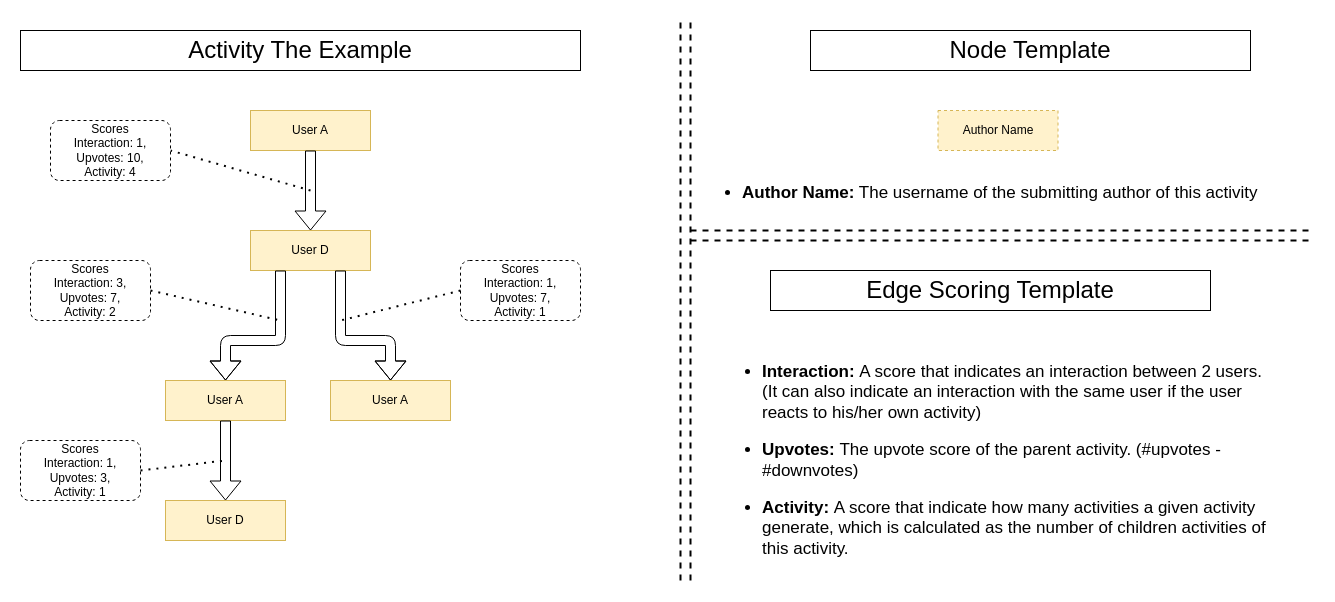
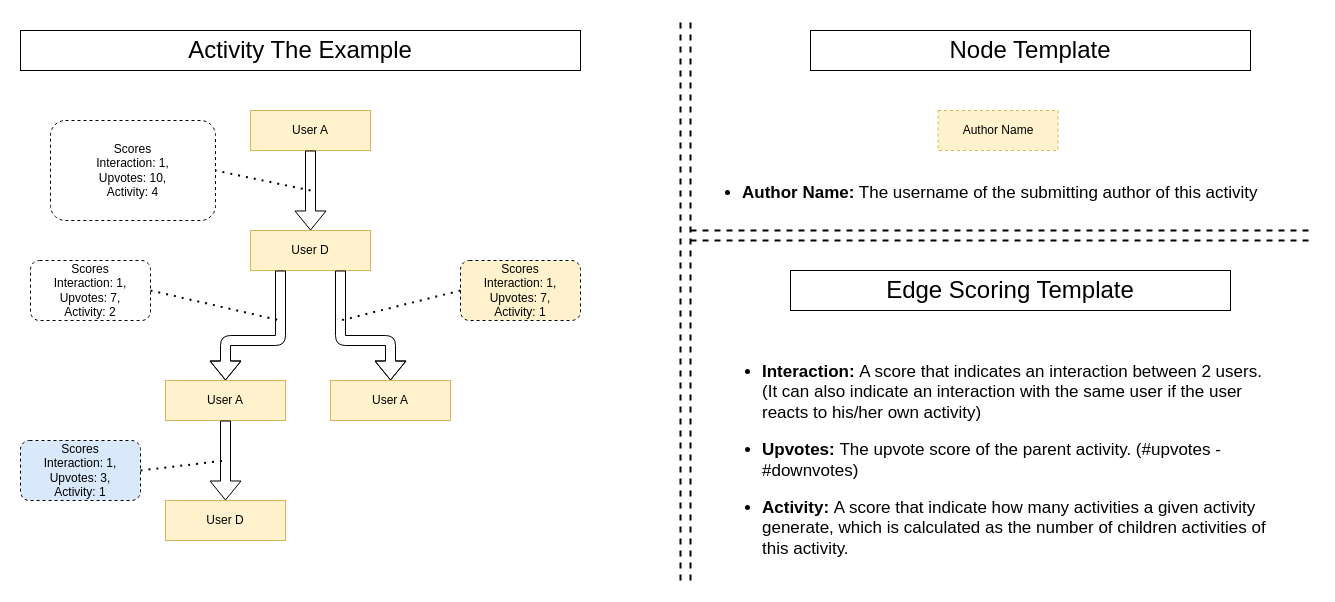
  <mxCell id="0" />
  <mxCell id="1" parent="0" />
  <mxCell id="2" value="Author Name" style="rounded=0;whiteSpace=wrap;html=1;fillColor=#fff2cc;strokeColor=#d6b656;dashed=1;" parent="1" vertex="1"><mxGeometry x="937.5" y="110" width="120" height="40" as="geometry" /></mxCell>
  <mxCell id="3" value="User A" style="rounded=0;whiteSpace=wrap;html=1;fillColor=#fff2cc;strokeColor=#d6b656;" parent="1" vertex="1"><mxGeometry x="250" y="110" width="120" height="40" as="geometry" /></mxCell>
  <mxCell id="4" value="User D" style="rounded=0;whiteSpace=wrap;html=1;fillColor=#fff2cc;strokeColor=#d6b656;" parent="1" vertex="1"><mxGeometry x="250" y="230" width="120" height="40" as="geometry" /></mxCell>
  <mxCell id="5" value="User A" style="rounded=0;whiteSpace=wrap;html=1;fillColor=#fff2cc;strokeColor=#d6b656;" parent="1" vertex="1"><mxGeometry x="330" y="380" width="120" height="40" as="geometry" /></mxCell>
  <mxCell id="6" value="User A" style="rounded=0;whiteSpace=wrap;html=1;fillColor=#fff2cc;strokeColor=#d6b656;" parent="1" vertex="1"><mxGeometry x="165" y="380" width="120" height="40" as="geometry" /></mxCell>
  <mxCell id="7" value="User D" style="rounded=0;whiteSpace=wrap;html=1;fillColor=#fff2cc;strokeColor=#d6b656;" parent="1" vertex="1"><mxGeometry x="165" y="500" width="120" height="40" as="geometry" /></mxCell>
  <mxCell id="8" value="" style="shape=flexArrow;endArrow=classic;html=1;exitX=0.5;exitY=1;exitDx=0;exitDy=0;entryX=0.5;entryY=0;entryDx=0;entryDy=0;" parent="1" source="3" target="4" edge="1"><mxGeometry width="50" height="50" relative="1" as="geometry"><mxPoint x="310" y="160" as="sourcePoint" /><mxPoint x="360" y="200" as="targetPoint" /></mxGeometry></mxCell>
  <mxCell id="9" value="" style="shape=flexArrow;endArrow=classic;html=1;exitX=0.25;exitY=1;exitDx=0;exitDy=0;entryX=0.5;entryY=0;entryDx=0;entryDy=0;" parent="1" source="4" target="6" edge="1"><mxGeometry width="50" height="50" relative="1" as="geometry"><mxPoint x="320" y="170" as="sourcePoint" /><mxPoint x="200" y="390" as="targetPoint" /><Array as="points"><mxPoint x="280" y="340" /><mxPoint x="225" y="340" /></Array></mxGeometry></mxCell>
  <mxCell id="10" value="" style="shape=flexArrow;endArrow=classic;html=1;exitX=0.75;exitY=1;exitDx=0;exitDy=0;entryX=0.5;entryY=0;entryDx=0;entryDy=0;" parent="1" source="4" target="5" edge="1"><mxGeometry width="50" height="50" relative="1" as="geometry"><mxPoint x="340" y="320" as="sourcePoint" /><mxPoint x="470" y="400" as="targetPoint" /><Array as="points"><mxPoint x="340" y="340" /><mxPoint x="390" y="340" /></Array></mxGeometry></mxCell>
  <mxCell id="11" value="" style="shape=flexArrow;endArrow=classic;html=1;exitX=0.5;exitY=1;exitDx=0;exitDy=0;entryX=0.5;entryY=0;entryDx=0;entryDy=0;" parent="1" source="6" target="7" edge="1"><mxGeometry width="50" height="50" relative="1" as="geometry"><mxPoint x="150" y="480" as="sourcePoint" /><mxPoint x="190" y="490" as="targetPoint" /></mxGeometry></mxCell>
  <mxCell id="12" value="" style="endArrow=none;dashed=1;html=1;strokeWidth=2;" parent="1" edge="1"><mxGeometry width="50" height="50" relative="1" as="geometry"><mxPoint x="680" y="580" as="sourcePoint" /><mxPoint x="680" y="20" as="targetPoint" /></mxGeometry></mxCell>
  <mxCell id="13" value="" style="endArrow=none;dashed=1;html=1;strokeWidth=2;" parent="1" edge="1"><mxGeometry width="50" height="50" relative="1" as="geometry"><mxPoint x="690" y="580" as="sourcePoint" /><mxPoint x="690" y="20" as="targetPoint" /></mxGeometry></mxCell>
  <mxCell id="14" value="&lt;font style=&quot;font-size: 24px&quot;&gt;Node Template&lt;/font&gt;" style="text;html=1;fillColor=none;align=center;verticalAlign=middle;whiteSpace=wrap;rounded=0;strokeColor=#000000;" parent="1" vertex="1"><mxGeometry x="810" y="30" width="440" height="40" as="geometry" /></mxCell>
  <mxCell id="15" value="&lt;font style=&quot;font-size: 24px&quot;&gt;Activity The Example&lt;/font&gt;" style="text;html=1;fillColor=none;align=center;verticalAlign=middle;whiteSpace=wrap;rounded=0;strokeColor=#000000;" parent="1" vertex="1"><mxGeometry x="20" y="30" width="560" height="40" as="geometry" /></mxCell>
- <mxCell id="16" value="&lt;font style=&quot;font-size: 24px&quot;&gt;Edge Scoring Template&lt;/font&gt;" style="text;html=1;fillColor=none;align=center;verticalAlign=middle;whiteSpace=wrap;rounded=0;strokeColor=#000000;" parent="1" vertex="1"><mxGeometry x="770" y="270" width="440" height="40" as="geometry" /></mxCell>
+ <mxCell id="16" value="&lt;font style=&quot;font-size: 24px&quot;&gt;Edge Scoring Template&lt;/font&gt;" style="text;html=1;fillColor=none;align=center;verticalAlign=middle;whiteSpace=wrap;rounded=0;strokeColor=#000000;" parent="1" vertex="1"><mxGeometry x="790" y="270" width="440" height="40" as="geometry" /></mxCell>
  <mxCell id="17" value="&lt;ul style=&quot;font-size: 17px&quot;&gt;&lt;li&gt;&lt;font style=&quot;font-size: 17px&quot;&gt;&lt;b&gt;Author Name:&lt;/b&gt; The username of the submitting author of this activity&amp;nbsp;&lt;/font&gt;&lt;/li&gt;&lt;/ul&gt;" style="text;html=1;strokeColor=none;fillColor=none;align=left;verticalAlign=middle;whiteSpace=wrap;rounded=0;" parent="1" vertex="1"><mxGeometry x="700" y="170" width="600" height="45" as="geometry" /></mxCell>
  <mxCell id="18" value="" style="endArrow=none;dashed=1;html=1;strokeWidth=2;" parent="1" edge="1"><mxGeometry width="50" height="50" relative="1" as="geometry"><mxPoint x="690" y="230" as="sourcePoint" /><mxPoint x="1312.5" y="230" as="targetPoint" /></mxGeometry></mxCell>
  <mxCell id="19" value="" style="endArrow=none;dashed=1;html=1;strokeWidth=2;" parent="1" edge="1"><mxGeometry width="50" height="50" relative="1" as="geometry"><mxPoint x="690" y="240" as="sourcePoint" /><mxPoint x="1312.5" y="240" as="targetPoint" /></mxGeometry></mxCell>
  <mxCell id="20" value="&lt;ul style=&quot;font-size: 17px&quot;&gt;&lt;li&gt;&lt;font style=&quot;font-size: 17px&quot;&gt;&lt;b&gt;Interaction: &lt;/b&gt;A score that indicates an interaction between 2 users. (It can also indicate an interaction with the same user if the user reacts to his/her own activity)&lt;/font&gt;&lt;/li&gt;&lt;/ul&gt;&lt;ul style=&quot;font-size: 17px&quot;&gt;&lt;li&gt;&lt;font style=&quot;font-size: 17px&quot;&gt;&lt;b&gt;Upvotes: &lt;/b&gt;The upvote score of the parent activity. (#upvotes - #downvotes)&lt;/font&gt;&lt;/li&gt;&lt;/ul&gt;&lt;ul style=&quot;font-size: 17px&quot;&gt;&lt;li&gt;&lt;font style=&quot;font-size: 17px&quot;&gt;&lt;b&gt;Activity: &lt;/b&gt;A score that indicate how many activities a given activity generate, which is calculated as the number of children activities of this activity.&lt;/font&gt;&lt;/li&gt;&lt;/ul&gt;" style="text;html=1;strokeColor=none;fillColor=none;align=left;verticalAlign=middle;whiteSpace=wrap;rounded=0;" parent="1" vertex="1"><mxGeometry x="720" y="340" width="560" height="240" as="geometry" /></mxCell>
  <mxCell id="21" value="" style="endArrow=none;dashed=1;html=1;dashPattern=1 3;strokeWidth=2;entryX=1;entryY=0.5;entryDx=0;entryDy=0;" edge="1" parent="1" target="22"><mxGeometry width="50" height="50" relative="1" as="geometry"><mxPoint x="310" y="190" as="sourcePoint" /><mxPoint x="430" y="200" as="targetPoint" /></mxGeometry></mxCell>
- <mxCell id="22" value="Scores&lt;br&gt;Interaction: 1,&lt;br&gt;Upvotes: 10,&lt;br&gt;Activity: 4" style="rounded=1;whiteSpace=wrap;html=1;dashed=1;" vertex="1" parent="1"><mxGeometry x="50" y="120" width="120" height="60" as="geometry" /></mxCell>
- <mxCell id="23" value="Scores&lt;br&gt;Interaction: 3,&lt;br&gt;Upvotes: 7,&lt;br&gt;Activity: 2" style="rounded=1;whiteSpace=wrap;html=1;dashed=1;" vertex="1" parent="1"><mxGeometry x="30" y="260" width="120" height="60" as="geometry" /></mxCell>
+ <mxCell id="22" value="Scores&lt;br&gt;Interaction: 1,&lt;br&gt;Upvotes: 10,&lt;br&gt;Activity: 4" style="rounded=1;whiteSpace=wrap;html=1;dashed=1;" vertex="1" parent="1"><mxGeometry x="50" y="120" width="165" height="100" as="geometry" /></mxCell>
+ <mxCell id="23" value="Scores&lt;br&gt;Interaction: 1,&lt;br&gt;Upvotes: 7,&lt;br&gt;Activity: 2" style="rounded=1;whiteSpace=wrap;html=1;dashed=1;" vertex="1" parent="1"><mxGeometry x="30" y="260" width="120" height="60" as="geometry" /></mxCell>
  <mxCell id="24" value="" style="endArrow=none;dashed=1;html=1;dashPattern=1 3;strokeWidth=2;exitX=1;exitY=0.5;exitDx=0;exitDy=0;" edge="1" parent="1" source="23"><mxGeometry width="50" height="50" relative="1" as="geometry"><mxPoint x="600" y="290" as="sourcePoint" /><mxPoint x="280" y="320" as="targetPoint" /></mxGeometry></mxCell>
- <mxCell id="25" value="Scores&lt;br&gt;Interaction: 1,&lt;br&gt;Upvotes: 3,&lt;br&gt;Activity: 1" style="rounded=1;whiteSpace=wrap;html=1;dashed=1;" vertex="1" parent="1"><mxGeometry x="20" y="440" width="120" height="60" as="geometry" /></mxCell>
+ <mxCell id="25" value="Scores&lt;br&gt;Interaction: 1,&lt;br&gt;Upvotes: 3,&lt;br&gt;Activity: 1" style="rounded=1;whiteSpace=wrap;html=1;dashed=1;fillColor=#dae8fc;" vertex="1" parent="1"><mxGeometry x="20" y="440" width="120" height="60" as="geometry" /></mxCell>
  <mxCell id="26" value="" style="endArrow=none;dashed=1;html=1;dashPattern=1 3;strokeWidth=2;exitX=1;exitY=0.5;exitDx=0;exitDy=0;" edge="1" parent="1" source="25"><mxGeometry width="50" height="50" relative="1" as="geometry"><mxPoint x="160" y="440" as="sourcePoint" /><mxPoint x="225" y="460" as="targetPoint" /></mxGeometry></mxCell>
- <mxCell id="27" value="Scores&lt;br&gt;Interaction: 1,&lt;br&gt;Upvotes: 7,&lt;br&gt;Activity: 1" style="rounded=1;whiteSpace=wrap;html=1;dashed=1;" vertex="1" parent="1"><mxGeometry x="460" y="260" width="120" height="60" as="geometry" /></mxCell>
+ <mxCell id="27" value="Scores&lt;br&gt;Interaction: 1,&lt;br&gt;Upvotes: 7,&lt;br&gt;Activity: 1" style="rounded=1;whiteSpace=wrap;html=1;dashed=1;fillColor=#fff2cc;" vertex="1" parent="1"><mxGeometry x="460" y="260" width="120" height="60" as="geometry" /></mxCell>
  <mxCell id="28" value="" style="endArrow=none;dashed=1;html=1;dashPattern=1 3;strokeWidth=2;exitX=0;exitY=0.5;exitDx=0;exitDy=0;" edge="1" parent="1" source="27"><mxGeometry width="50" height="50" relative="1" as="geometry"><mxPoint x="160" y="300" as="sourcePoint" /><mxPoint x="340" y="320" as="targetPoint" /></mxGeometry></mxCell>
